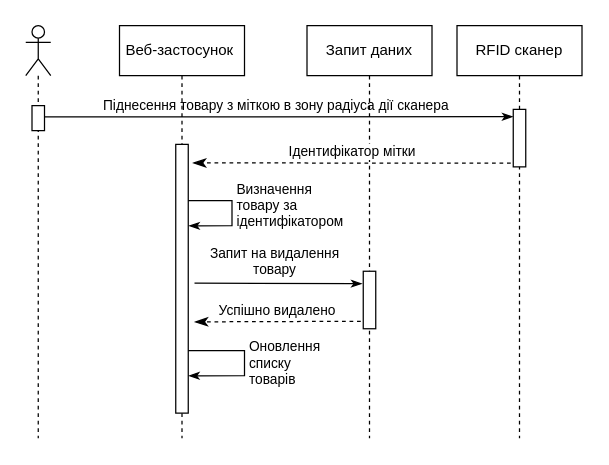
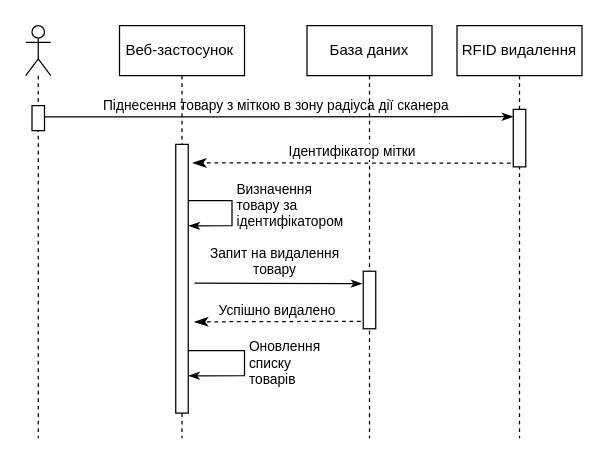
  <mxCell id="0" />
  <mxCell id="1" parent="0" />
  <mxCell id="2" value="&lt;div style=&quot;text-align: left&quot;&gt;Піднесення товару з міткою в зону радіуса дії сканера&lt;/div&gt;" style="html=1;verticalAlign=bottom;endArrow=classicThin;endFill=1;entryX=-0.007;entryY=0.128;entryDx=0;entryDy=0;entryPerimeter=0;" parent="1" target="6" edge="1"><mxGeometry width="80" relative="1" as="geometry"><mxPoint x="29.667" y="93" as="sourcePoint" /><mxPoint x="405" y="93" as="targetPoint" /><Array as="points"><mxPoint x="75" y="93" /><mxPoint x="125" y="93" /></Array></mxGeometry></mxCell>
  <mxCell id="3" value="Веб-застосунок&amp;nbsp;" style="shape=umlLifeline;perimeter=lifelinePerimeter;whiteSpace=wrap;html=1;container=1;collapsible=0;recursiveResize=0;outlineConnect=0;" parent="1" vertex="1"><mxGeometry x="95" y="20" width="100" height="330" as="geometry" /></mxCell>
  <mxCell id="4" value="" style="html=1;points=[];perimeter=orthogonalPerimeter;" parent="3" vertex="1"><mxGeometry x="45" y="95" width="10" height="215" as="geometry" /></mxCell>
- <mxCell id="5" value="RFID сканер" style="shape=umlLifeline;perimeter=lifelinePerimeter;whiteSpace=wrap;html=1;container=1;collapsible=0;recursiveResize=0;outlineConnect=0;" parent="1" vertex="1"><mxGeometry x="365" y="20" width="100" height="330" as="geometry" /></mxCell>
+ <mxCell id="5" value="RFID видалення" style="shape=umlLifeline;perimeter=lifelinePerimeter;whiteSpace=wrap;html=1;container=1;collapsible=0;recursiveResize=0;outlineConnect=0;" parent="1" vertex="1"><mxGeometry x="365" y="20" width="100" height="330" as="geometry" /></mxCell>
  <mxCell id="6" value="" style="html=1;points=[];perimeter=orthogonalPerimeter;" parent="5" vertex="1"><mxGeometry x="45" y="67" width="10" height="46" as="geometry" /></mxCell>
- <mxCell id="7" value="Запит даних" style="shape=umlLifeline;perimeter=lifelinePerimeter;whiteSpace=wrap;html=1;container=1;collapsible=0;recursiveResize=0;outlineConnect=0;" parent="1" vertex="1"><mxGeometry x="245" y="20" width="100" height="330" as="geometry" /></mxCell>
+ <mxCell id="7" value="База даних" style="shape=umlLifeline;perimeter=lifelinePerimeter;whiteSpace=wrap;html=1;container=1;collapsible=0;recursiveResize=0;outlineConnect=0;" parent="1" vertex="1"><mxGeometry x="245" y="20" width="100" height="330" as="geometry" /></mxCell>
  <mxCell id="8" value="" style="html=1;points=[];perimeter=orthogonalPerimeter;" parent="7" vertex="1"><mxGeometry x="45" y="196.5" width="10" height="46" as="geometry" /></mxCell>
  <mxCell id="9" value="Успішно видалено" style="html=1;verticalAlign=bottom;endArrow=classicThin;dashed=1;endSize=8;exitX=-0.2;exitY=0.87;exitDx=0;exitDy=0;exitPerimeter=0;endFill=1;" parent="1" source="8" edge="1"><mxGeometry relative="1" as="geometry"><mxPoint x="155" y="257" as="targetPoint" /></mxGeometry></mxCell>
  <mxCell id="10" value="" style="shape=umlLifeline;participant=umlActor;perimeter=lifelinePerimeter;whiteSpace=wrap;html=1;container=1;collapsible=0;recursiveResize=0;verticalAlign=top;spacingTop=36;labelBackgroundColor=#ffffff;outlineConnect=0;" parent="1" vertex="1"><mxGeometry x="20" y="20" width="20" height="330" as="geometry" /></mxCell>
  <mxCell id="11" value="" style="html=1;points=[];perimeter=orthogonalPerimeter;" parent="10" vertex="1"><mxGeometry x="5" y="64" width="10" height="20" as="geometry" /></mxCell>
  <mxCell id="12" value="Ідентифікатор мітки" style="html=1;verticalAlign=bottom;endArrow=classicThin;dashed=1;endSize=8;exitX=-0.2;exitY=0.87;exitDx=0;exitDy=0;exitPerimeter=0;endFill=1;entryX=1.355;entryY=0.069;entryDx=0;entryDy=0;entryPerimeter=0;" parent="1" edge="1" target="4"><mxGeometry relative="1" as="geometry"><mxPoint x="165" y="130" as="targetPoint" /><mxPoint x="408" y="130.02" as="sourcePoint" /></mxGeometry></mxCell>
  <mxCell id="13" value="Запит на видалення &lt;br&gt;товару" style="html=1;verticalAlign=bottom;endArrow=classicThin;entryX=0.119;entryY=0.624;entryDx=0;entryDy=0;entryPerimeter=0;endFill=1;" parent="1" edge="1"><mxGeometry x="-0.049" y="2" width="80" relative="1" as="geometry"><mxPoint x="155" y="226" as="sourcePoint" /><mxPoint x="289.19" y="226.42" as="targetPoint" /><mxPoint as="offset" /></mxGeometry></mxCell>
  <mxCell id="14" value="&lt;span style=&quot;text-align: center&quot;&gt;Визначення&amp;nbsp;&lt;/span&gt;&lt;span style=&quot;text-align: center&quot;&gt;&lt;br&gt;товару за &lt;br&gt;ідентифікатором&lt;br&gt;&lt;/span&gt;" style="edgeStyle=orthogonalEdgeStyle;html=1;align=left;spacingLeft=2;endArrow=classicThin;rounded=0;endFill=1;entryX=1.029;entryY=0.303;entryDx=0;entryDy=0;entryPerimeter=0;" parent="1" target="4" edge="1"><mxGeometry x="-0.134" relative="1" as="geometry"><mxPoint x="150" y="160" as="sourcePoint" /><Array as="points"><mxPoint x="185" y="160" /><mxPoint x="185" y="180" /></Array><mxPoint x="170" y="180.167" as="targetPoint" /><mxPoint as="offset" /></mxGeometry></mxCell>
  <mxCell id="15" value="Оновлення &lt;br&gt;списку &lt;br&gt;товарів" style="edgeStyle=orthogonalEdgeStyle;html=1;align=left;spacingLeft=2;endArrow=classicThin;rounded=0;endFill=1;entryX=1.017;entryY=0.861;entryDx=0;entryDy=0;entryPerimeter=0;" parent="1" target="4" edge="1"><mxGeometry relative="1" as="geometry"><mxPoint x="150" y="280" as="sourcePoint" /><Array as="points"><mxPoint x="195" y="280" /><mxPoint x="195" y="300" /></Array><mxPoint x="169" y="300" as="targetPoint" /></mxGeometry></mxCell>
